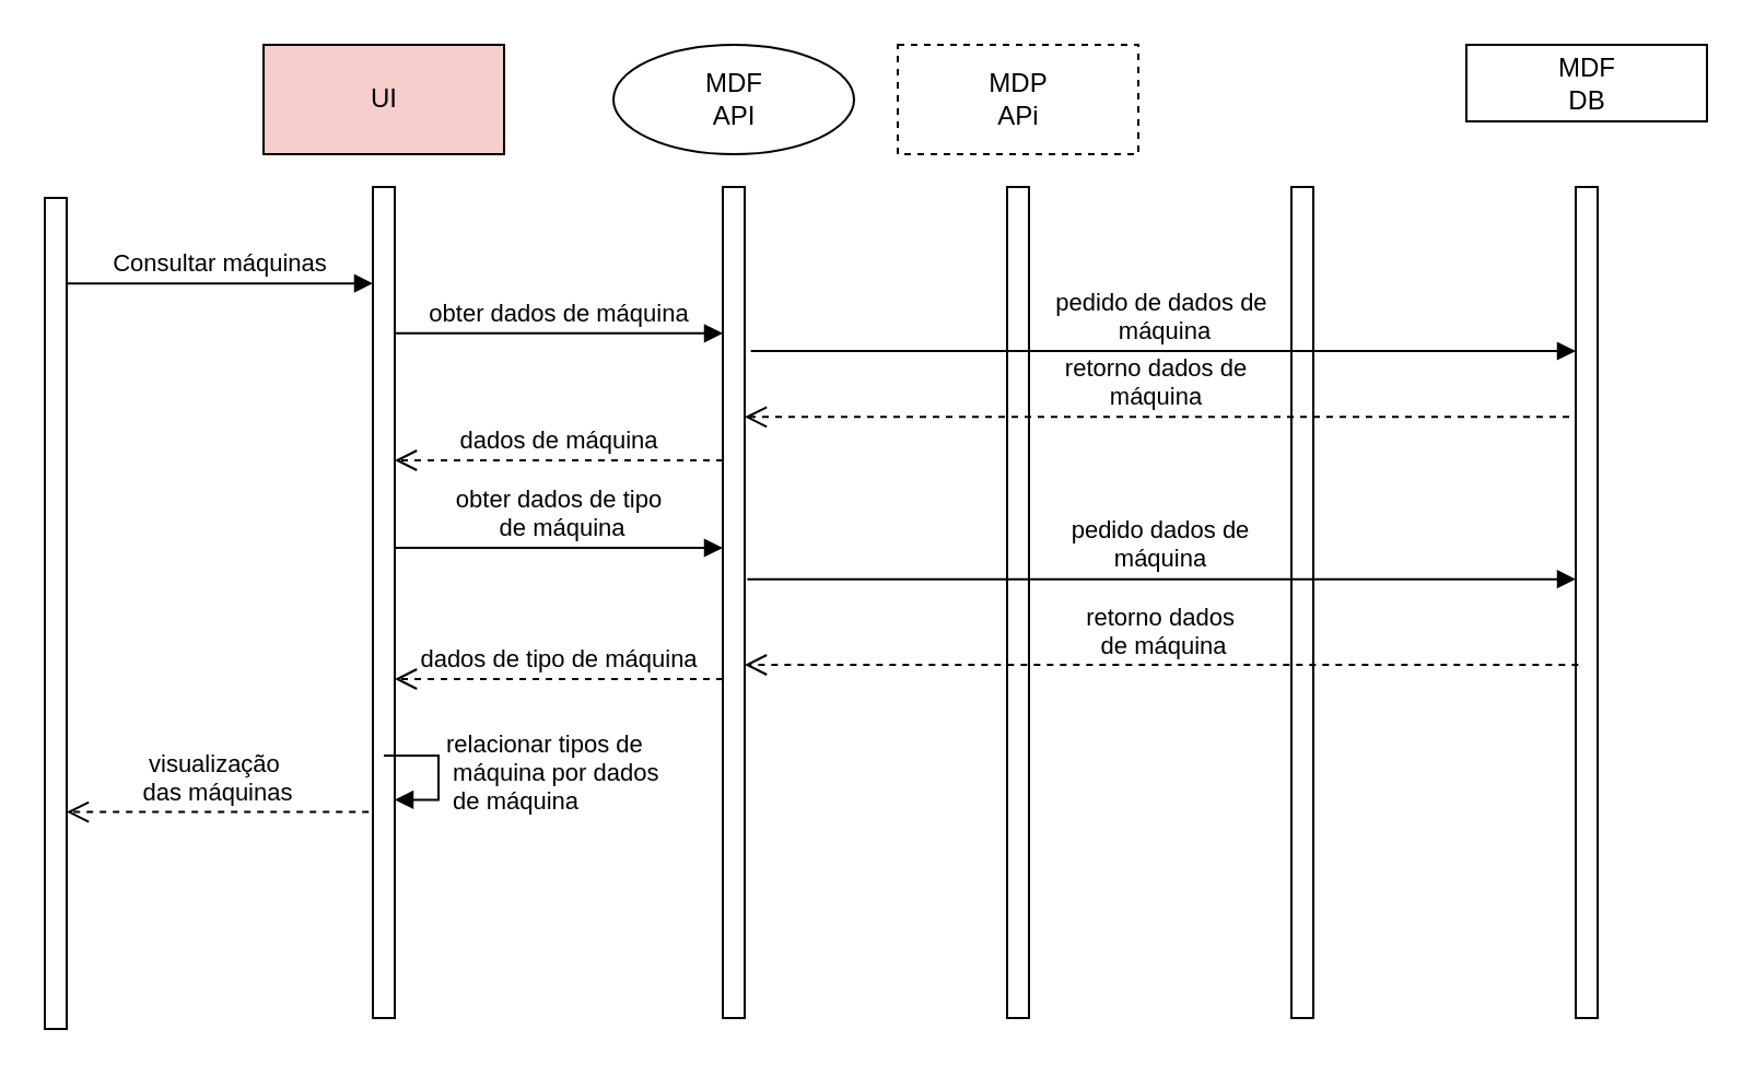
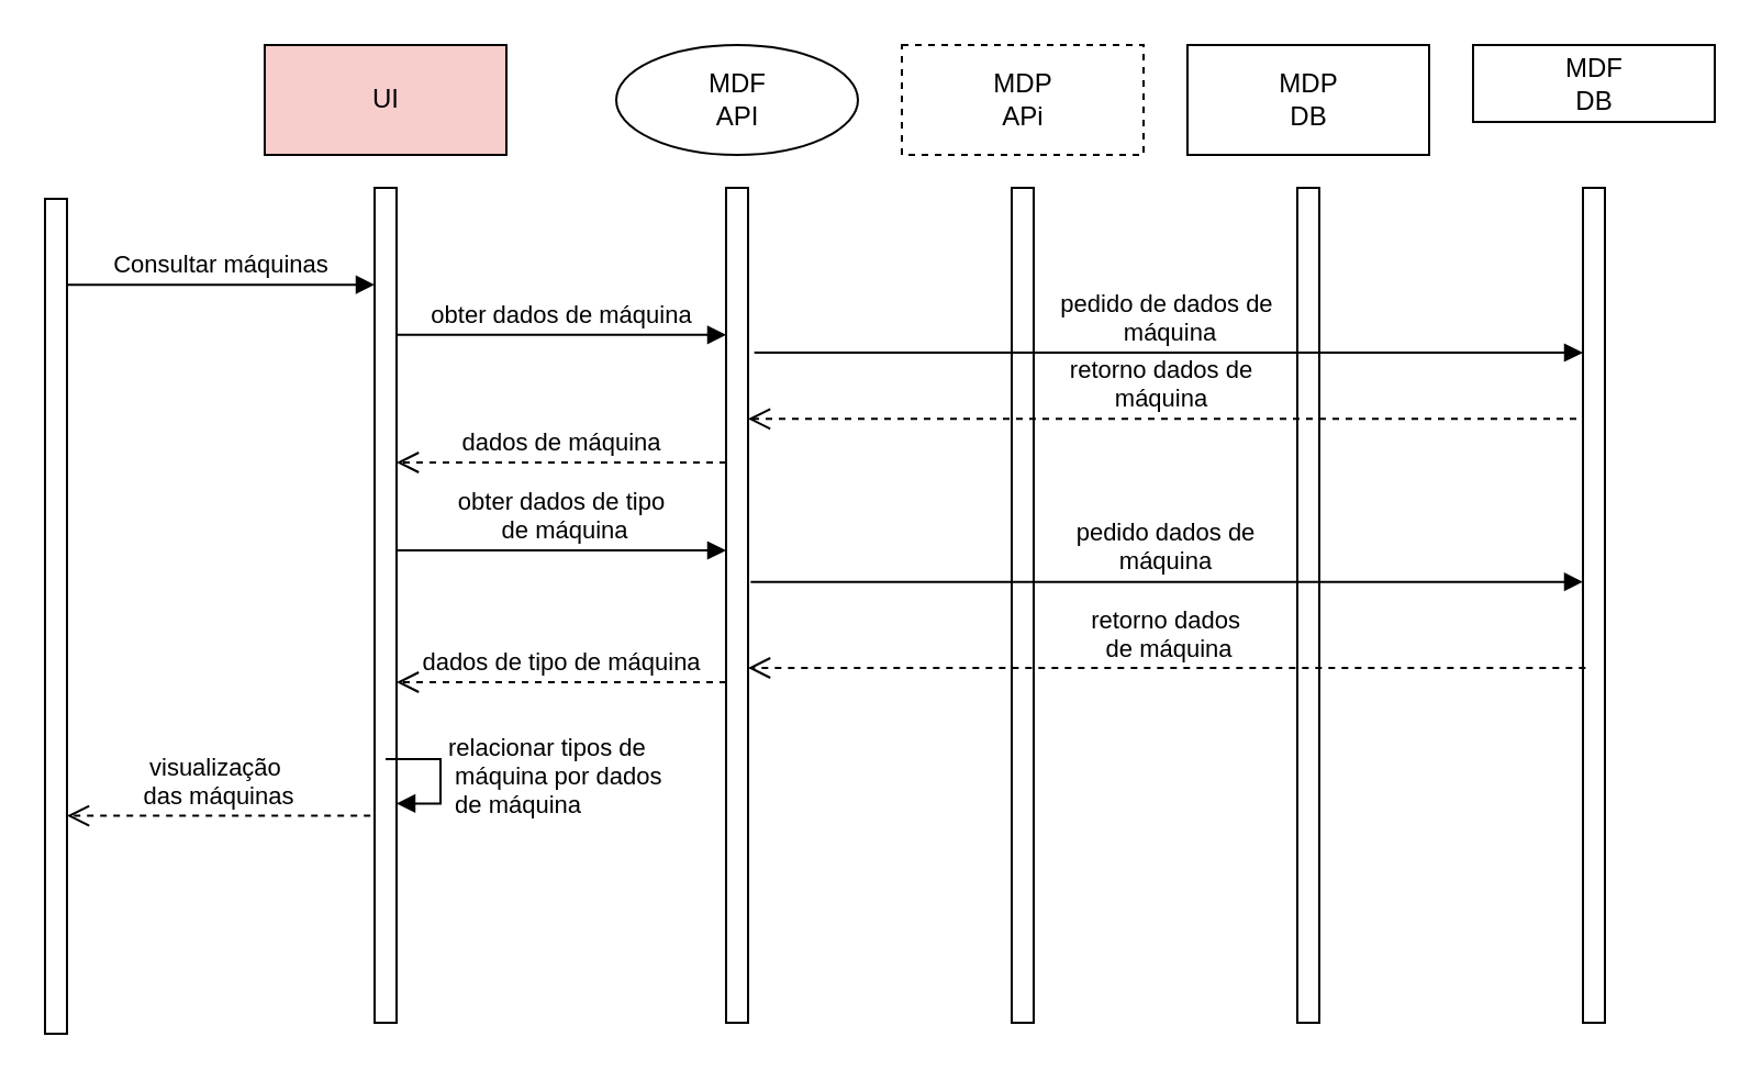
  <mxCell id="0" />
  <mxCell id="1" parent="0" />
  <mxCell id="2" value="" style="html=1;points=[];perimeter=orthogonalPerimeter;" vertex="1" parent="1"><mxGeometry x="20" y="90" width="10" height="380" as="geometry" /></mxCell>
  <mxCell id="3" value="" style="html=1;points=[];perimeter=orthogonalPerimeter;" vertex="1" parent="1"><mxGeometry x="170" y="85" width="10" height="380" as="geometry" /></mxCell>
  <mxCell id="4" value="UI" style="html=1;fillColor=#f8cecc;" vertex="1" parent="1"><mxGeometry x="120" y="20" width="110" height="50" as="geometry" /></mxCell>
  <mxCell id="5" value="" style="html=1;points=[];perimeter=orthogonalPerimeter;" vertex="1" parent="1"><mxGeometry x="330" y="85" width="10" height="380" as="geometry" /></mxCell>
  <mxCell id="6" value="MDF&lt;br&gt;API" style="ellipse;html=1;" vertex="1" parent="1"><mxGeometry x="280" y="20" width="110" height="50" as="geometry" /></mxCell>
  <mxCell id="7" value="" style="html=1;points=[];perimeter=orthogonalPerimeter;" vertex="1" parent="1"><mxGeometry x="460" y="85" width="10" height="380" as="geometry" /></mxCell>
  <mxCell id="8" value="MDP&lt;br&gt;APi" style="html=1;dashed=1;" vertex="1" parent="1"><mxGeometry x="410" y="20" width="110" height="50" as="geometry" /></mxCell>
  <mxCell id="9" value="Consultar máquinas" style="html=1;verticalAlign=bottom;endArrow=block;entryX=0;entryY=0.116;entryDx=0;entryDy=0;entryPerimeter=0;" edge="1" parent="1" source="2" target="3"><mxGeometry width="80" relative="1" as="geometry"><mxPoint x="60" y="130" as="sourcePoint" /><mxPoint x="140" y="130" as="targetPoint" /></mxGeometry></mxCell>
  <mxCell id="10" value="obter dados de máquina" style="html=1;verticalAlign=bottom;endArrow=block;exitX=1;exitY=0.176;exitDx=0;exitDy=0;exitPerimeter=0;" edge="1" parent="1" source="3" target="5"><mxGeometry width="80" relative="1" as="geometry"><mxPoint x="190" y="150" as="sourcePoint" /><mxPoint x="270" y="150" as="targetPoint" /></mxGeometry></mxCell>
  <mxCell id="11" value="obter dados de tipo&lt;br&gt;&amp;nbsp;de máquina" style="html=1;verticalAlign=bottom;endArrow=block;" edge="1" parent="1"><mxGeometry width="80" relative="1" as="geometry"><mxPoint x="180" y="250" as="sourcePoint" /><mxPoint x="330" y="250" as="targetPoint" /><Array as="points"><mxPoint x="330" y="250" /></Array></mxGeometry></mxCell>
  <mxCell id="12" value="visualização&amp;nbsp;&lt;br&gt;das máquinas" style="html=1;verticalAlign=bottom;endArrow=open;dashed=1;endSize=8;exitX=-0.19;exitY=0.752;exitDx=0;exitDy=0;exitPerimeter=0;" edge="1" parent="1" source="3" target="2"><mxGeometry relative="1" as="geometry"><mxPoint x="130" y="370" as="sourcePoint" /><mxPoint x="50" y="370" as="targetPoint" /></mxGeometry></mxCell>
  <mxCell id="13" value="dados de tipo de máquina" style="html=1;verticalAlign=bottom;endArrow=open;dashed=1;endSize=8;" edge="1" parent="1"><mxGeometry relative="1" as="geometry"><mxPoint x="330" y="310" as="sourcePoint" /><mxPoint x="180" y="310" as="targetPoint" /></mxGeometry></mxCell>
  <mxCell id="14" value="dados de máquina" style="html=1;verticalAlign=bottom;endArrow=open;dashed=1;endSize=8;" edge="1" parent="1"><mxGeometry relative="1" as="geometry"><mxPoint x="330" y="210" as="sourcePoint" /><mxPoint x="180" y="210" as="targetPoint" /></mxGeometry></mxCell>
  <mxCell id="15" value="relacionar tipos de&lt;br&gt;&amp;nbsp;máquina por dados&lt;br&gt;&amp;nbsp;de máquina" style="edgeStyle=orthogonalEdgeStyle;html=1;align=left;spacingLeft=2;endArrow=block;rounded=0;entryX=1;entryY=0;" edge="1" parent="1"><mxGeometry relative="1" as="geometry"><mxPoint x="175" y="345" as="sourcePoint" /><Array as="points"><mxPoint x="200" y="345" /></Array><mxPoint x="180" y="365.19" as="targetPoint" /></mxGeometry></mxCell>
  <mxCell id="16" value="" style="html=1;points=[];perimeter=orthogonalPerimeter;" vertex="1" parent="1"><mxGeometry x="590" y="85" width="10" height="380" as="geometry" /></mxCell>
+ <mxCell id="17" value="MDP&lt;br&gt;DB" style="html=1;" vertex="1" parent="1"><mxGeometry x="540" y="20" width="110" height="50" as="geometry" /></mxCell>
  <mxCell id="18" value="" style="html=1;points=[];perimeter=orthogonalPerimeter;" vertex="1" parent="1"><mxGeometry x="720" y="85" width="10" height="380" as="geometry" /></mxCell>
  <mxCell id="19" value="MDF&lt;br&gt;DB" style="html=1;" vertex="1" parent="1"><mxGeometry x="670" y="20" width="110" height="35" as="geometry" /></mxCell>
  <mxCell id="20" value="pedido de dados de&amp;nbsp;&lt;br&gt;máquina" style="html=1;verticalAlign=bottom;endArrow=block;exitX=1.283;exitY=0.225;exitDx=0;exitDy=0;exitPerimeter=0;" edge="1" parent="1"><mxGeometry width="80" relative="1" as="geometry"><mxPoint x="342.83" y="160" as="sourcePoint" /><mxPoint x="720" y="160" as="targetPoint" /></mxGeometry></mxCell>
  <mxCell id="21" value="retorno dados de&lt;br&gt;máquina" style="html=1;verticalAlign=bottom;endArrow=open;dashed=1;endSize=8;exitX=-0.3;exitY=0.253;exitDx=0;exitDy=0;exitPerimeter=0;" edge="1" parent="1"><mxGeometry relative="1" as="geometry"><mxPoint x="717" y="190.14" as="sourcePoint" /><mxPoint x="340" y="190.14" as="targetPoint" /></mxGeometry></mxCell>
  <mxCell id="22" value="pedido dados de&lt;br&gt;máquina" style="html=1;verticalAlign=bottom;endArrow=block;exitX=1.117;exitY=0.472;exitDx=0;exitDy=0;exitPerimeter=0;" edge="1" parent="1" source="5" target="18"><mxGeometry width="80" relative="1" as="geometry"><mxPoint x="390" y="260" as="sourcePoint" /><mxPoint x="470" y="260" as="targetPoint" /></mxGeometry></mxCell>
  <mxCell id="23" value="retorno dados&lt;br&gt;&amp;nbsp;de máquina" style="html=1;verticalAlign=bottom;endArrow=open;dashed=1;endSize=8;exitX=0.117;exitY=0.575;exitDx=0;exitDy=0;exitPerimeter=0;" edge="1" parent="1" source="18" target="5"><mxGeometry relative="1" as="geometry"><mxPoint x="600" y="320" as="sourcePoint" /><mxPoint x="520" y="320" as="targetPoint" /></mxGeometry></mxCell>
